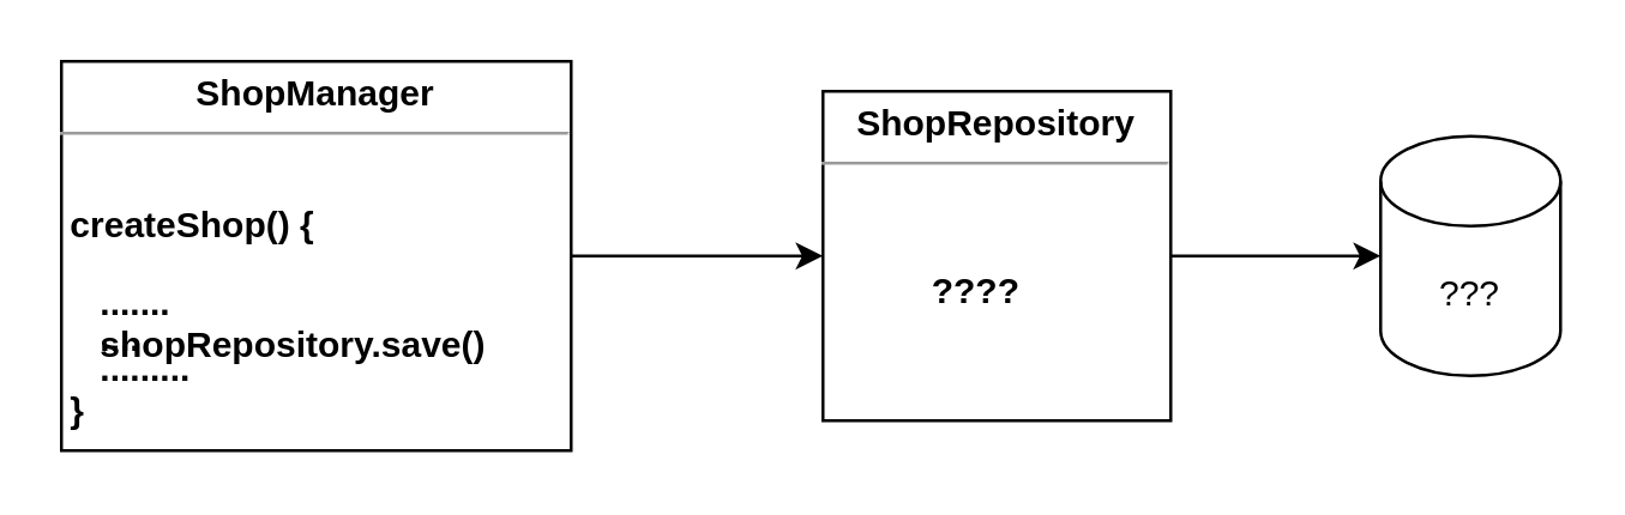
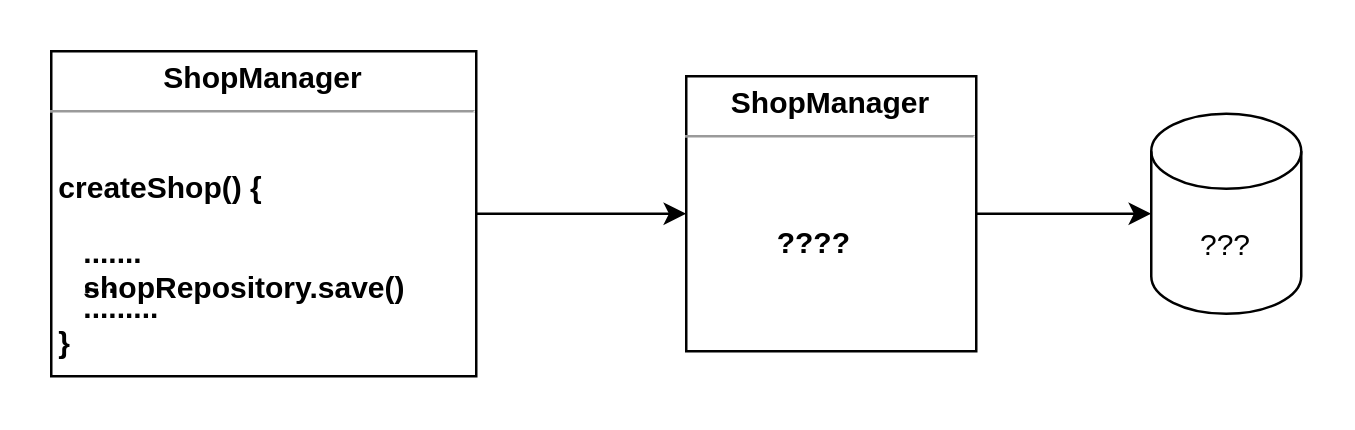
  <mxCell id="0" />
  <mxCell id="1" parent="0" />
  <mxCell id="2" value="&lt;p style=&quot;margin:0px;margin-top:4px;text-align:center;&quot;&gt;&lt;b&gt;ShopManager&lt;/b&gt;&lt;/p&gt;&lt;hr size=&quot;1&quot;&gt;&amp;nbsp;&lt;div style=&quot;height:2px;&quot;&gt;&lt;b&gt;&amp;nbsp; &amp;nbsp; &amp;nbsp; &amp;nbsp; &amp;nbsp; &amp;nbsp;&lt;/b&gt;&lt;/div&gt;&lt;div style=&quot;height:2px;&quot;&gt;&lt;b&gt;&amp;nbsp;createShop() {&lt;/b&gt;&lt;/div&gt;&lt;div style=&quot;height:2px;&quot;&gt;&lt;b&gt;&amp;nbsp; &amp;nbsp; &amp;nbsp;&lt;/b&gt;&lt;/div&gt;&lt;div style=&quot;height:2px;&quot;&gt;&lt;b&gt;&amp;nbsp;&amp;nbsp;&lt;/b&gt;&lt;/div&gt;&lt;div style=&quot;height:2px;&quot;&gt;&lt;b&gt;&lt;br&gt;&lt;/b&gt;&lt;/div&gt;&lt;div style=&quot;height:2px;&quot;&gt;&lt;b&gt;&lt;br&gt;&lt;/b&gt;&lt;/div&gt;&lt;div style=&quot;height:2px;&quot;&gt;&lt;b&gt;&lt;br&gt;&lt;/b&gt;&lt;/div&gt;&lt;div style=&quot;height:2px;&quot;&gt;&lt;b&gt;&lt;br&gt;&lt;/b&gt;&lt;/div&gt;&lt;div style=&quot;height:2px;&quot;&gt;&lt;b&gt;&lt;br&gt;&lt;/b&gt;&lt;/div&gt;&lt;div style=&quot;height:2px;&quot;&gt;&lt;b&gt;&lt;br&gt;&lt;/b&gt;&lt;/div&gt;&lt;div style=&quot;height:2px;&quot;&gt;&lt;b&gt;&lt;br&gt;&lt;/b&gt;&lt;/div&gt;&lt;div style=&quot;height:2px;&quot;&gt;&lt;b&gt;&lt;br&gt;&lt;/b&gt;&lt;/div&gt;&lt;div style=&quot;height:2px;&quot;&gt;&lt;b&gt;&lt;br&gt;&lt;/b&gt;&lt;/div&gt;&lt;div style=&quot;height:2px;&quot;&gt;&lt;b&gt;&lt;br&gt;&lt;/b&gt;&lt;/div&gt;&lt;div style=&quot;height:2px;&quot;&gt;&lt;b&gt;&amp;nbsp; &amp;nbsp; .......&lt;/b&gt;&lt;/div&gt;&lt;div style=&quot;height:2px;&quot;&gt;&lt;b&gt;&lt;br&gt;&lt;/b&gt;&lt;/div&gt;&lt;div style=&quot;height:2px;&quot;&gt;&lt;b&gt;&lt;br&gt;&lt;/b&gt;&lt;/div&gt;&lt;div style=&quot;height:2px;&quot;&gt;&lt;b&gt;&lt;br&gt;&lt;/b&gt;&lt;/div&gt;&lt;div style=&quot;height:2px;&quot;&gt;&lt;b&gt;&lt;br&gt;&lt;/b&gt;&lt;/div&gt;&lt;div style=&quot;height:2px;&quot;&gt;&lt;b&gt;&lt;br&gt;&lt;/b&gt;&lt;/div&gt;&lt;div style=&quot;height:2px;&quot;&gt;&lt;b&gt;&amp;nbsp; &amp;nbsp; ....&lt;/b&gt;&lt;/div&gt;&lt;div style=&quot;height:2px;&quot;&gt;&lt;b&gt;&amp;nbsp; &amp;nbsp; shopRepository.save()&lt;/b&gt;&lt;/div&gt;&lt;div style=&quot;height:2px;&quot;&gt;&lt;b&gt;&lt;br&gt;&lt;/b&gt;&lt;/div&gt;&lt;div style=&quot;height:2px;&quot;&gt;&lt;b&gt;&lt;br&gt;&lt;/b&gt;&lt;/div&gt;&lt;div style=&quot;height:2px;&quot;&gt;&lt;b&gt;&lt;br&gt;&lt;/b&gt;&lt;/div&gt;&lt;div style=&quot;height:2px;&quot;&gt;&lt;b&gt;&amp;nbsp; &amp;nbsp; .........&lt;/b&gt;&lt;/div&gt;&lt;div style=&quot;height:2px;&quot;&gt;&lt;b&gt;&lt;br&gt;&lt;/b&gt;&lt;/div&gt;&lt;div style=&quot;height:2px;&quot;&gt;&lt;b&gt;&lt;br&gt;&lt;/b&gt;&lt;/div&gt;&lt;div style=&quot;height:2px;&quot;&gt;&lt;b&gt;&lt;br&gt;&lt;/b&gt;&lt;/div&gt;&lt;div style=&quot;height:2px;&quot;&gt;&lt;b&gt;&amp;nbsp;&lt;/b&gt;&lt;/div&gt;&lt;div style=&quot;height:2px;&quot;&gt;&lt;b&gt;&lt;br&gt;&lt;/b&gt;&lt;/div&gt;&lt;div style=&quot;height:2px;&quot;&gt;&lt;b&gt;&lt;br&gt;&lt;/b&gt;&lt;/div&gt;&lt;div style=&quot;height:2px;&quot;&gt;&lt;b&gt;&amp;nbsp;}&lt;/b&gt;&lt;/div&gt;" style="verticalAlign=top;align=left;overflow=fill;fontSize=12;fontFamily=Helvetica;html=1;whiteSpace=wrap;" vertex="1" parent="1"><mxGeometry x="20" y="20" width="170" height="130" as="geometry" /></mxCell>
- <mxCell id="3" value="&lt;p style=&quot;margin:0px;margin-top:4px;text-align:center;&quot;&gt;&lt;b&gt;ShopRepository&lt;/b&gt;&lt;/p&gt;&lt;hr size=&quot;1&quot;&gt;&amp;nbsp;&lt;br&gt;&lt;br&gt;&lt;div style=&quot;height:2px;&quot;&gt;&lt;b&gt;&amp;nbsp; &amp;nbsp; &amp;nbsp; &amp;nbsp; &amp;nbsp; &amp;nbsp;&lt;/b&gt;&lt;b style=&quot;text-align: center; background-color: initial;&quot;&gt;????&lt;/b&gt;&lt;/div&gt;" style="verticalAlign=top;align=left;overflow=fill;fontSize=12;fontFamily=Helvetica;html=1;whiteSpace=wrap;" vertex="1" parent="1"><mxGeometry x="274" y="30" width="116" height="110" as="geometry" /></mxCell>
+ <mxCell id="3" value="&lt;p style=&quot;margin:0px;margin-top:4px;text-align:center;&quot;&gt;&lt;b&gt;ShopManager&lt;/b&gt;&lt;/p&gt;&lt;hr size=&quot;1&quot;&gt;&amp;nbsp;&lt;br&gt;&lt;br&gt;&lt;div style=&quot;height:2px;&quot;&gt;&lt;b&gt;&amp;nbsp; &amp;nbsp; &amp;nbsp; &amp;nbsp; &amp;nbsp; &amp;nbsp;&lt;/b&gt;&lt;b style=&quot;text-align: center; background-color: initial;&quot;&gt;????&lt;/b&gt;&lt;/div&gt;" style="verticalAlign=top;align=left;overflow=fill;fontSize=12;fontFamily=Helvetica;html=1;whiteSpace=wrap;" vertex="1" parent="1"><mxGeometry x="274" y="30" width="116" height="110" as="geometry" /></mxCell>
  <mxCell id="4" value="" style="endArrow=classic;html=1;rounded=0;" edge="1" parent="1" source="2" target="3"><mxGeometry width="50" height="50" relative="1" as="geometry"><mxPoint x="180" y="270" as="sourcePoint" /><mxPoint x="230" y="220" as="targetPoint" /></mxGeometry></mxCell>
  <mxCell id="5" value="???" style="shape=cylinder3;whiteSpace=wrap;html=1;boundedLbl=1;backgroundOutline=1;size=15;" vertex="1" parent="1"><mxGeometry x="460" y="45" width="60" height="80" as="geometry" /></mxCell>
  <mxCell id="6" value="" style="endArrow=classic;html=1;rounded=0;" edge="1" parent="1" source="3" target="5"><mxGeometry width="50" height="50" relative="1" as="geometry"><mxPoint x="200" y="95" as="sourcePoint" /><mxPoint x="284" y="95" as="targetPoint" /></mxGeometry></mxCell>
